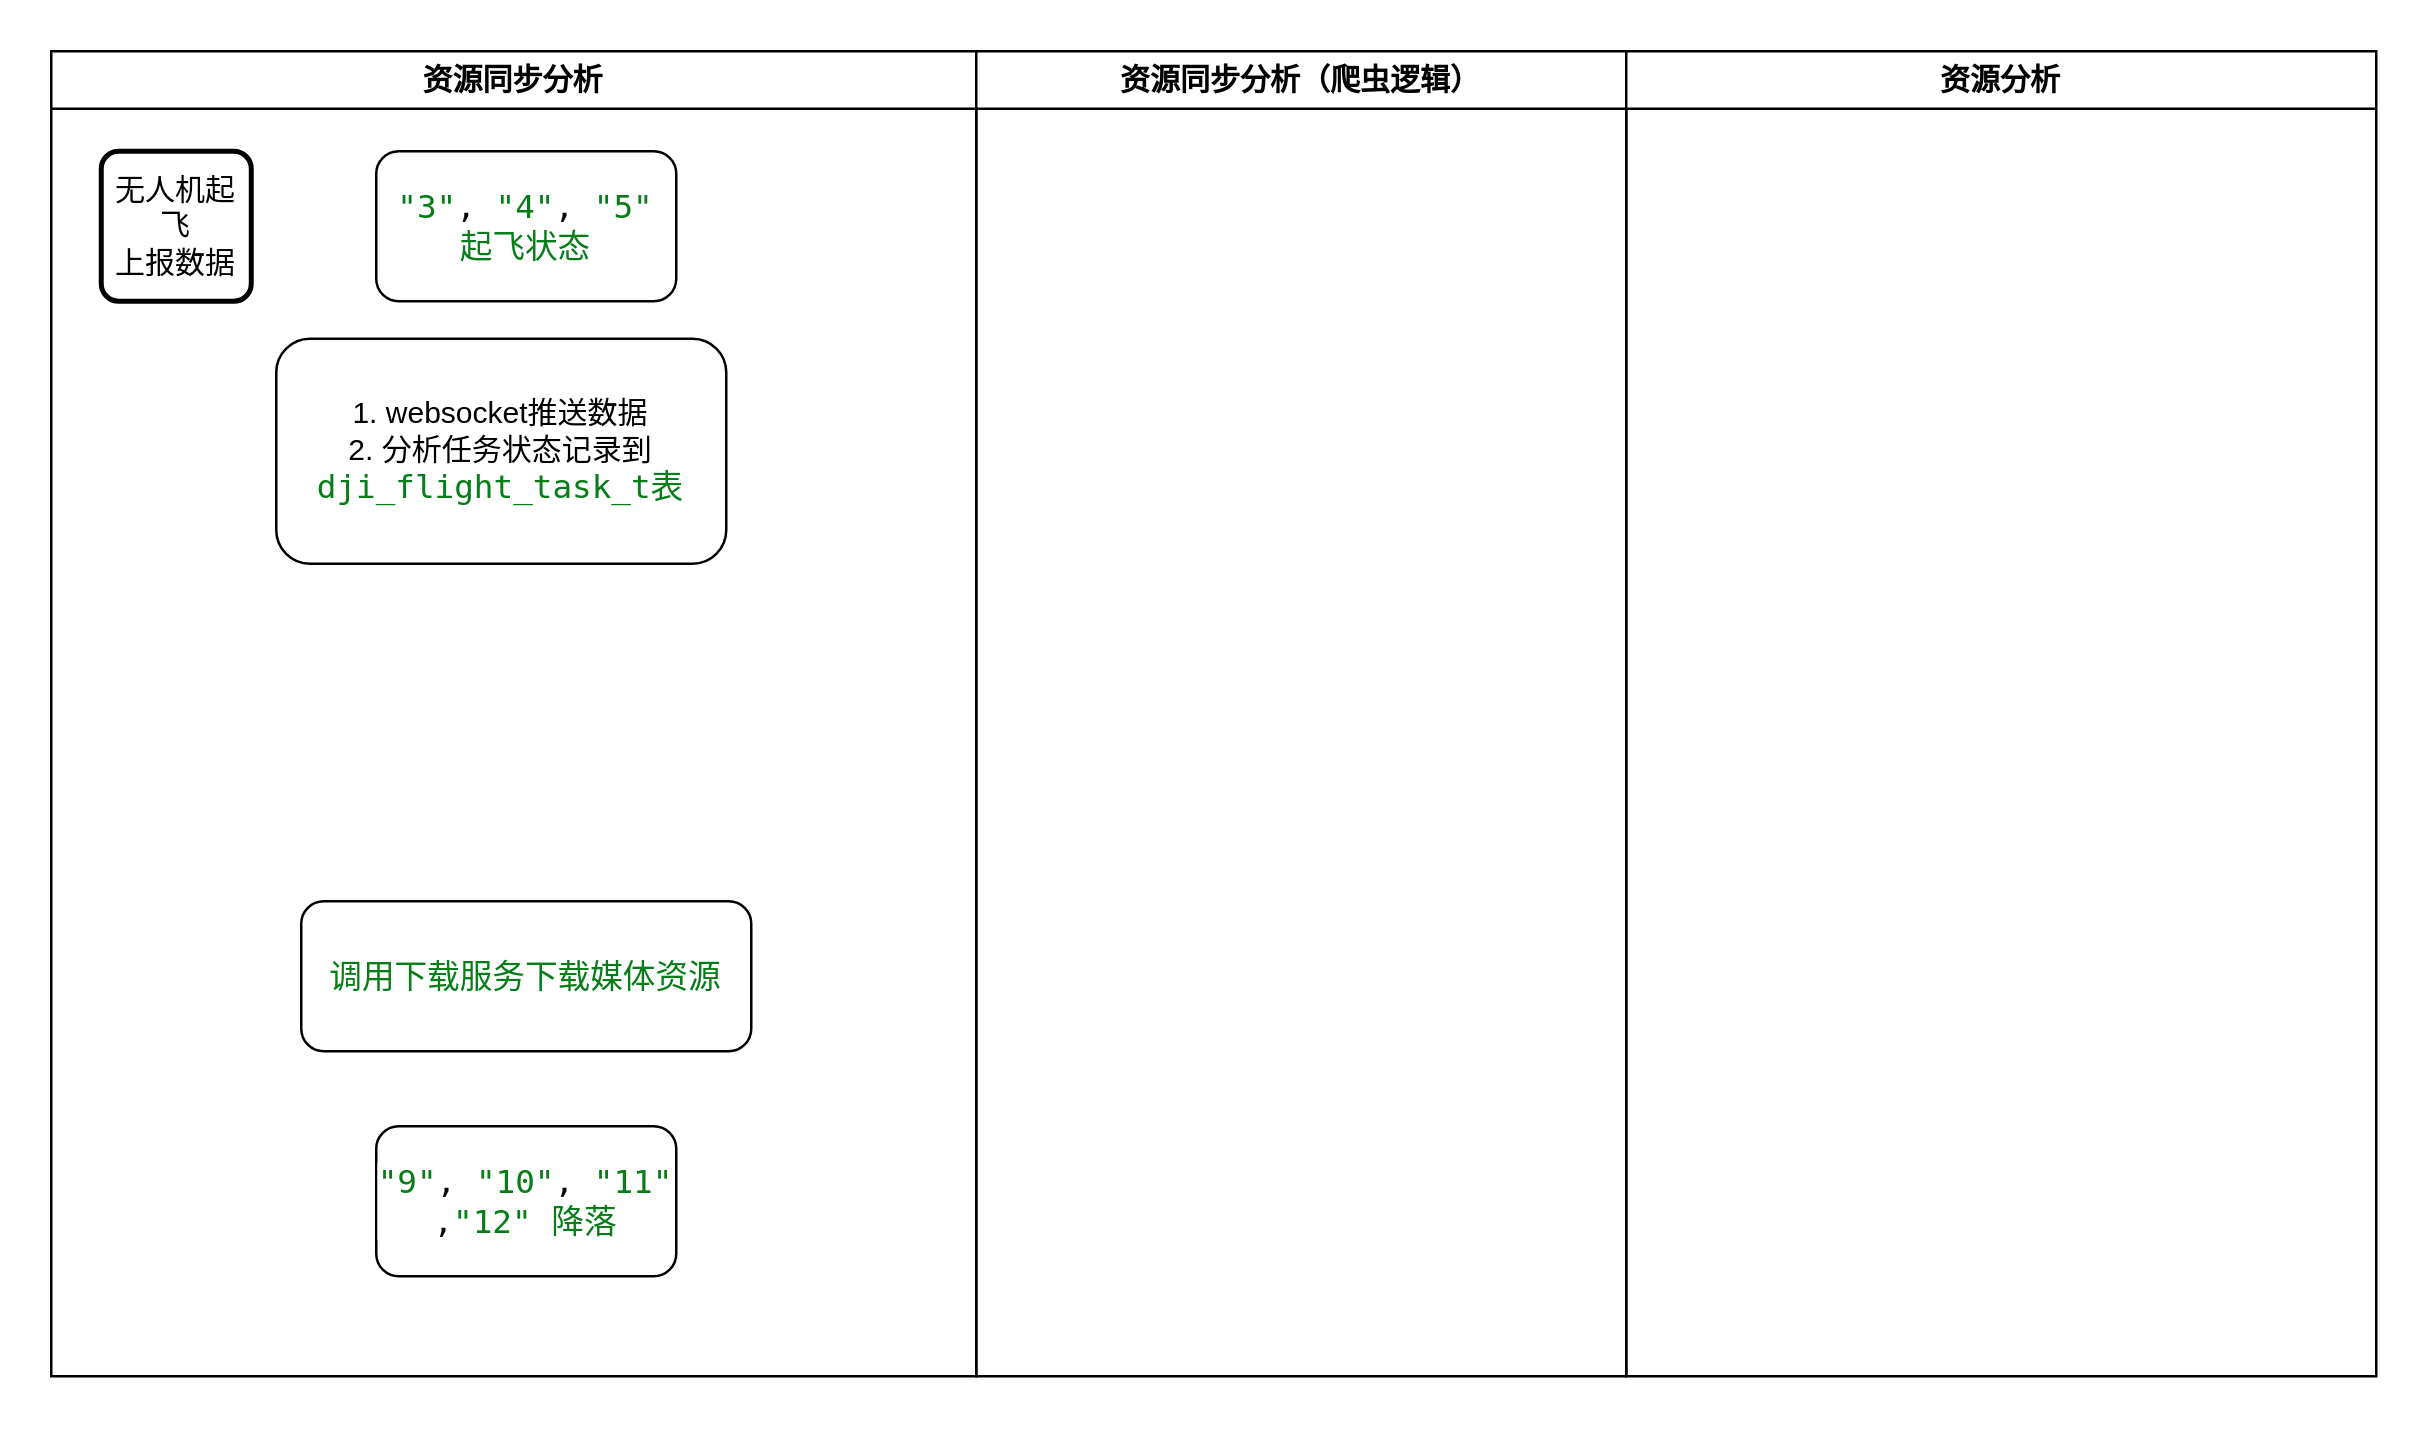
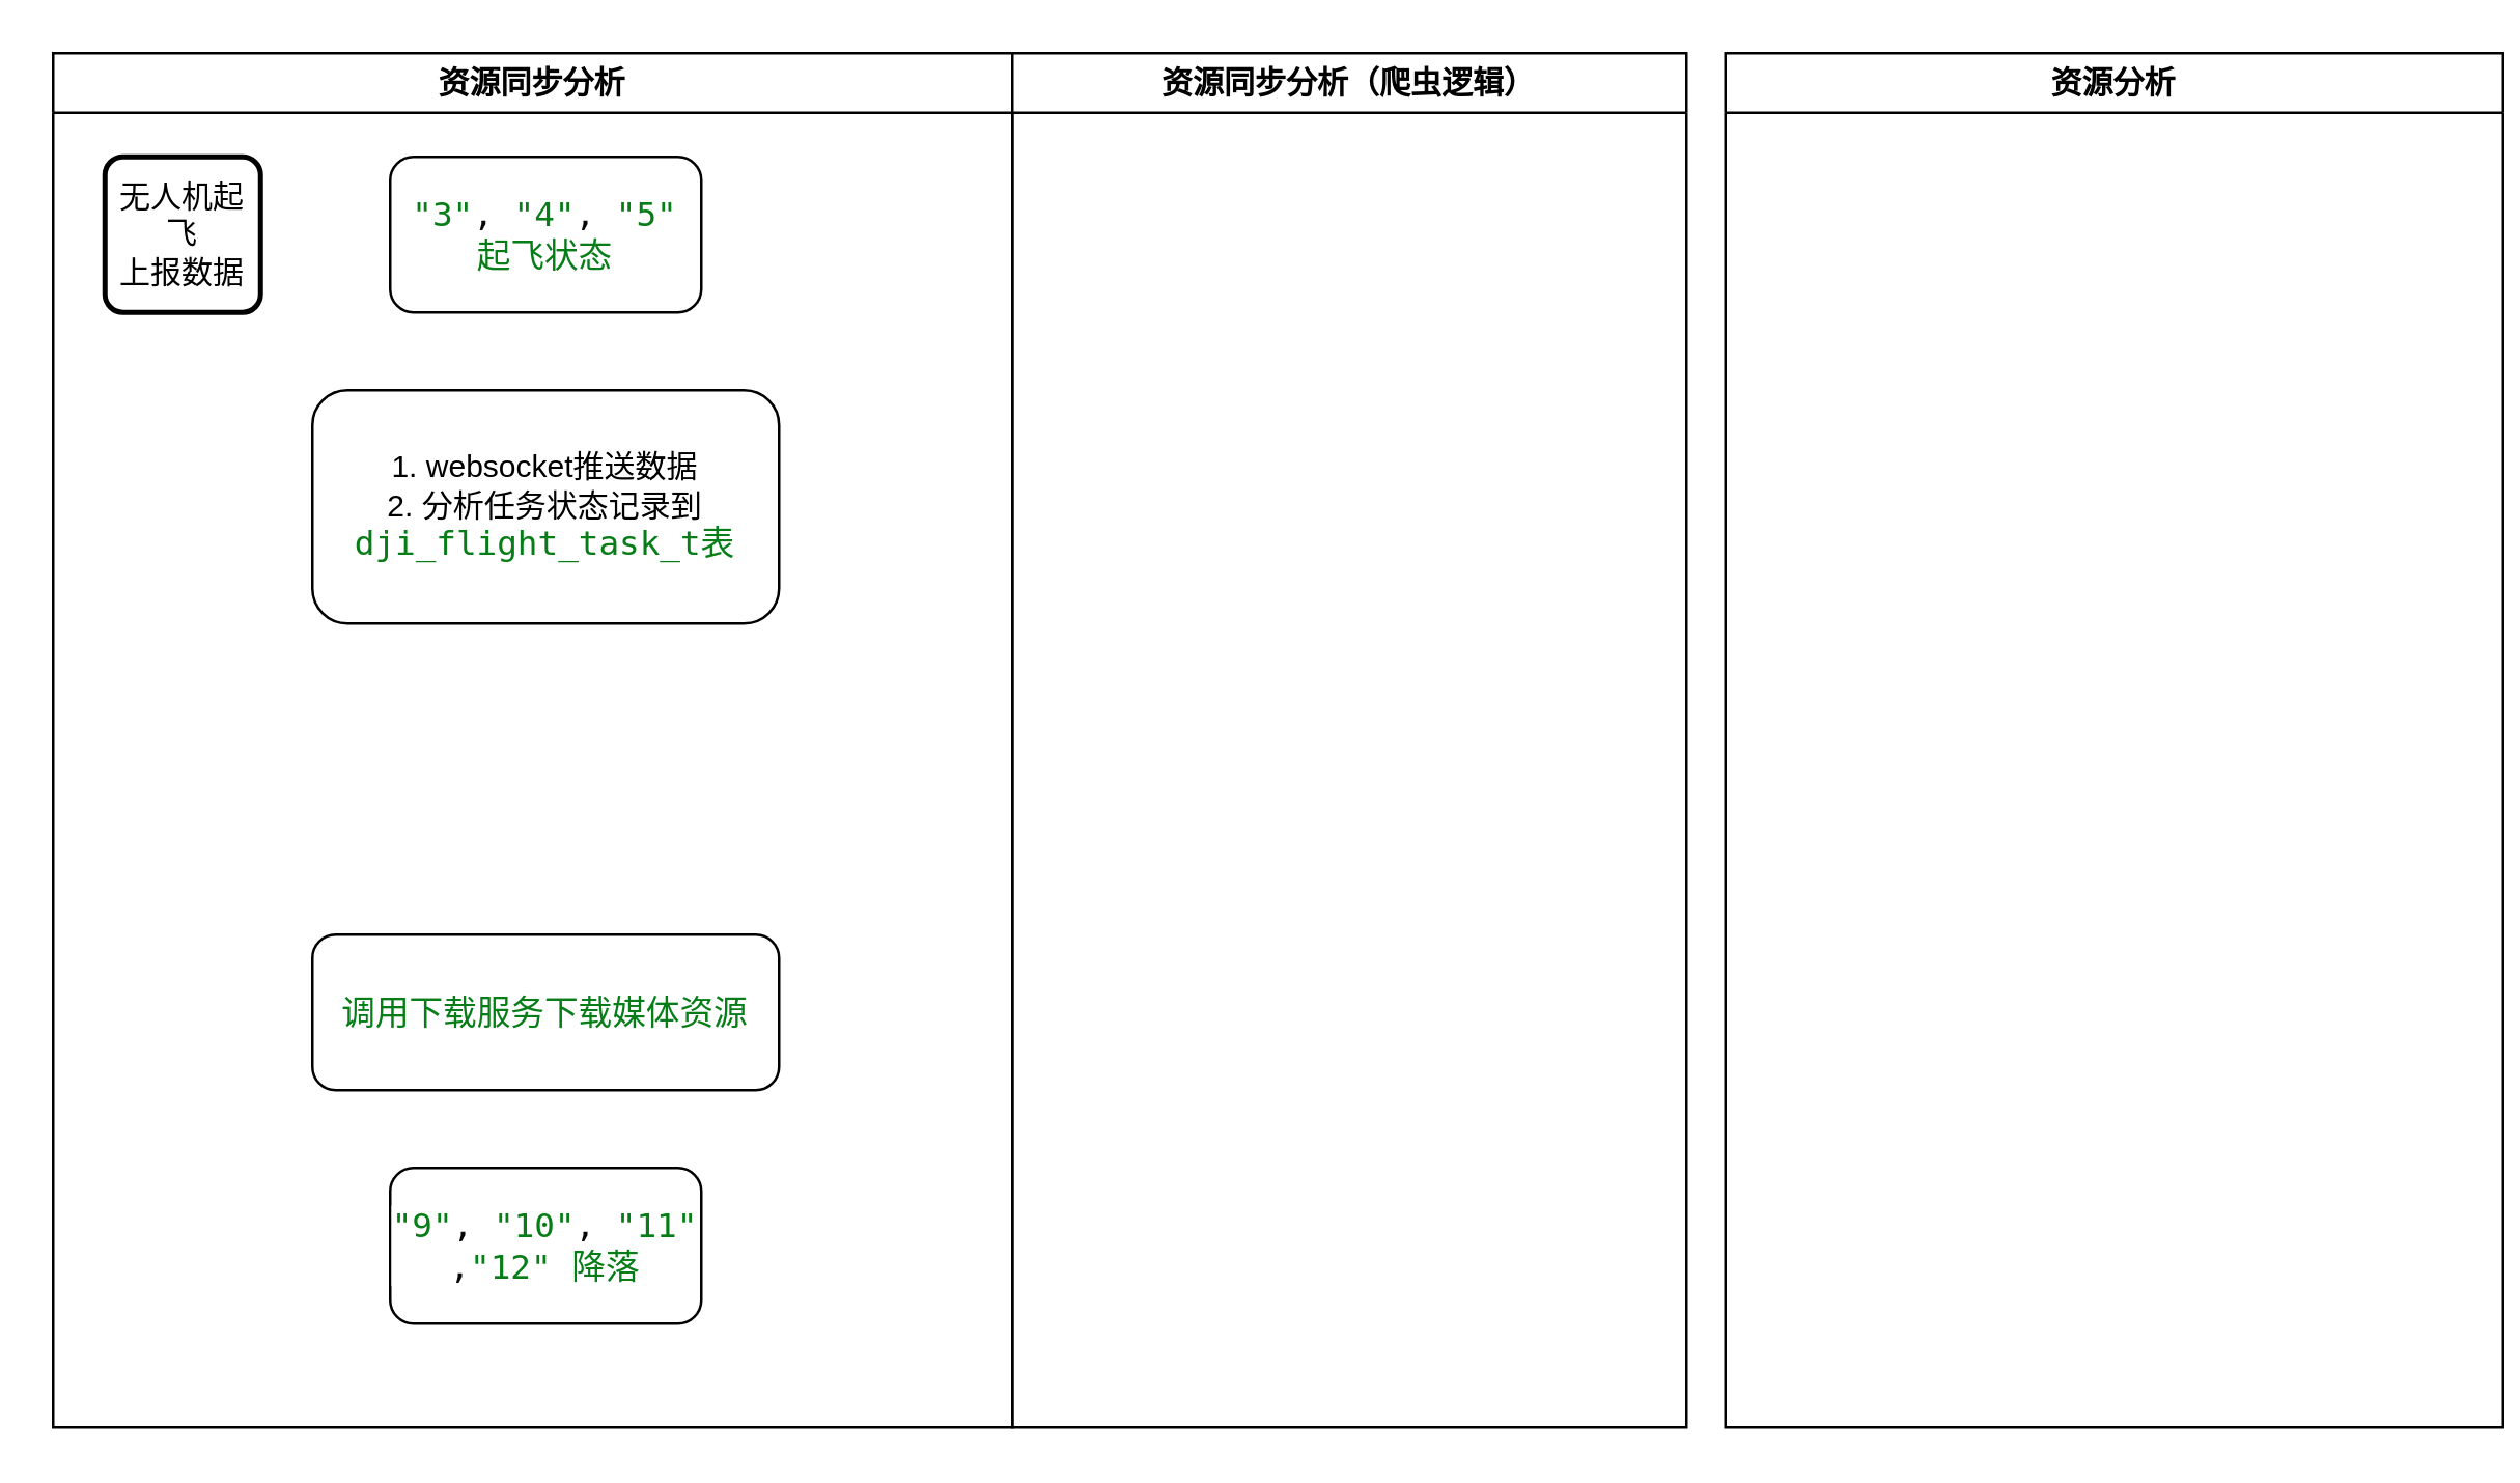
  <mxCell id="0" />
  <mxCell id="1" parent="0" />
  <mxCell id="2" value="资源同步分析" style="swimlane;whiteSpace=wrap;html=1;" parent="1" vertex="1"><mxGeometry x="20" y="20" width="370" height="530" as="geometry" /></mxCell>
  <mxCell id="3" value="&lt;div style=&quot;background-color:#ffffff;color:#080808&quot;&gt;&lt;pre style=&quot;font-family:'JetBrains Mono',monospace;font-size:9.8pt;&quot;&gt;&lt;span style=&quot;color:#067d17;&quot;&gt;&quot;3&quot;&lt;/span&gt;, &lt;span style=&quot;color:#067d17;&quot;&gt;&quot;4&quot;&lt;/span&gt;, &lt;span style=&quot;color:#067d17;&quot;&gt;&quot;5&quot;&lt;br/&gt;起飞状态&lt;/span&gt;&lt;/pre&gt;&lt;/div&gt;" style="rounded=1;whiteSpace=wrap;html=1;" vertex="1" parent="2"><mxGeometry x="130" y="40" width="120" height="60" as="geometry" /></mxCell>
  <mxCell id="4" value="&lt;div style=&quot;background-color:#ffffff;color:#080808&quot;&gt;&lt;pre style=&quot;font-family:'JetBrains Mono',monospace;font-size:9.8pt;&quot;&gt;&lt;span style=&quot;color:#067d17;&quot;&gt;&quot;9&quot;&lt;/span&gt;, &lt;span style=&quot;color:#067d17;&quot;&gt;&quot;10&quot;&lt;/span&gt;, &lt;span style=&quot;color:#067d17;&quot;&gt;&quot;11&quot;&lt;br/&gt;&lt;/span&gt;,&lt;span style=&quot;color:#067d17;&quot;&gt;&quot;12&quot; 降落&lt;/span&gt;&lt;/pre&gt;&lt;/div&gt;" style="rounded=1;whiteSpace=wrap;html=1;" vertex="1" parent="2"><mxGeometry x="130" y="430" width="120" height="60" as="geometry" /></mxCell>
  <mxCell id="5" value="无人机起飞&lt;br&gt;上报数据" style="rounded=1;whiteSpace=wrap;html=1;absoluteArcSize=1;arcSize=14;strokeWidth=2;" vertex="1" parent="2"><mxGeometry x="20" y="40" width="60" height="60" as="geometry" /></mxCell>
- <mxCell id="6" value="1.&amp;nbsp;websocket推送数据&lt;br&gt;2.&amp;nbsp;分析任务状态记录到&lt;span style=&quot;color: rgb(6, 125, 23); font-family: &amp;quot;JetBrains Mono&amp;quot;, monospace; font-size: 9.8pt; background-color: rgb(255, 255, 255);&quot;&gt;dji_flight_task_t表&lt;/span&gt;" style="rounded=1;whiteSpace=wrap;html=1;" vertex="1" parent="2"><mxGeometry x="90" y="115" width="180" height="90" as="geometry" /></mxCell>
+ <mxCell id="6" value="1.&amp;nbsp;websocket推送数据&lt;br&gt;2.&amp;nbsp;分析任务状态记录到&lt;span style=&quot;color: rgb(6, 125, 23); font-family: &amp;quot;JetBrains Mono&amp;quot;, monospace; font-size: 9.8pt; background-color: rgb(255, 255, 255);&quot;&gt;dji_flight_task_t表&lt;/span&gt;" style="rounded=1;whiteSpace=wrap;html=1;" vertex="1" parent="2"><mxGeometry x="100" y="130" width="180" height="90" as="geometry" /></mxCell>
  <mxCell id="7" value="&lt;div&gt;&lt;span style=&quot;color: rgb(6, 125, 23); font-family: &amp;quot;JetBrains Mono&amp;quot;, monospace; font-size: 9.8pt; background-color: rgb(255, 255, 255);&quot;&gt;调用下载服务下载媒体资源&lt;/span&gt;&lt;/div&gt;" style="rounded=1;whiteSpace=wrap;html=1;" vertex="1" parent="2"><mxGeometry x="100" y="340" width="180" height="60" as="geometry" /></mxCell>
  <mxCell id="8" value="资源同步分析（爬虫逻辑）" style="swimlane;whiteSpace=wrap;html=1;" vertex="1" parent="1"><mxGeometry x="390" y="20" width="260" height="530" as="geometry" /></mxCell>
- <mxCell id="9" value="资源分析" style="swimlane;whiteSpace=wrap;html=1;" vertex="1" parent="1"><mxGeometry x="650" y="20" width="300" height="530" as="geometry" /></mxCell>
+ <mxCell id="9" value="资源分析" style="swimlane;whiteSpace=wrap;html=1;" vertex="1" parent="1"><mxGeometry x="665" y="20" width="300" height="530" as="geometry" /></mxCell>
